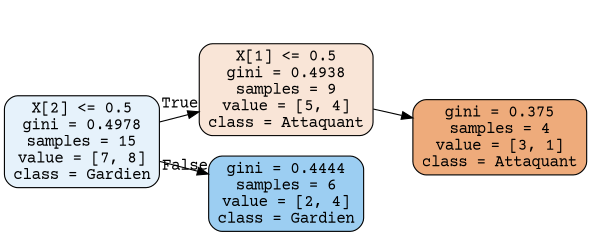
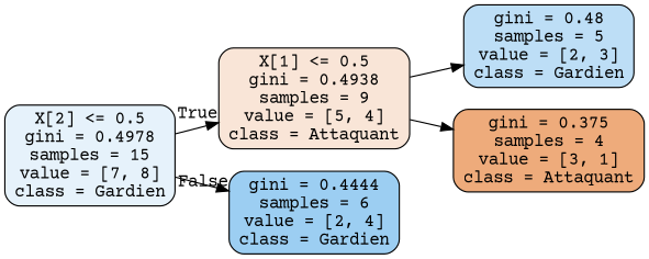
  digraph {
    rankdir=LR
    fontname="Courier Prime"
    node [color=black fontname="Courier Prime" shape=box style="filled, rounded"]
    edge [fontname="Courier Prime"]
    n1 [fillcolor="#399de520" label="X[2] <= 0.5\ngini = 0.4978\nsamples = 15\nvalue = [7, 8]\nclass = Gardien"]
    n2 [fillcolor="#e5813933" label="X[1] <= 0.5\ngini = 0.4938\nsamples = 9\nvalue = [5, 4]\nclass = Attaquant"]
    n3 [fillcolor="#399de57f" label="gini = 0.4444\nsamples = 6\nvalue = [2, 4]\nclass = Gardien"]
+   n4 [fillcolor="#399de555" label="gini = 0.48\nsamples = 5\nvalue = [2, 3]\nclass = Gardien"]
    n5 [fillcolor="#e58139aa" label="gini = 0.375\nsamples = 4\nvalue = [3, 1]\nclass = Attaquant"]
    n1 -> n2 [headlabel=True labelangle=45 labeldistance=2.5]
    n1 -> n3 [headlabel=False labelangle=-45 labeldistance=2.5]
+   n2 -> n4
    n2 -> n5
  }
